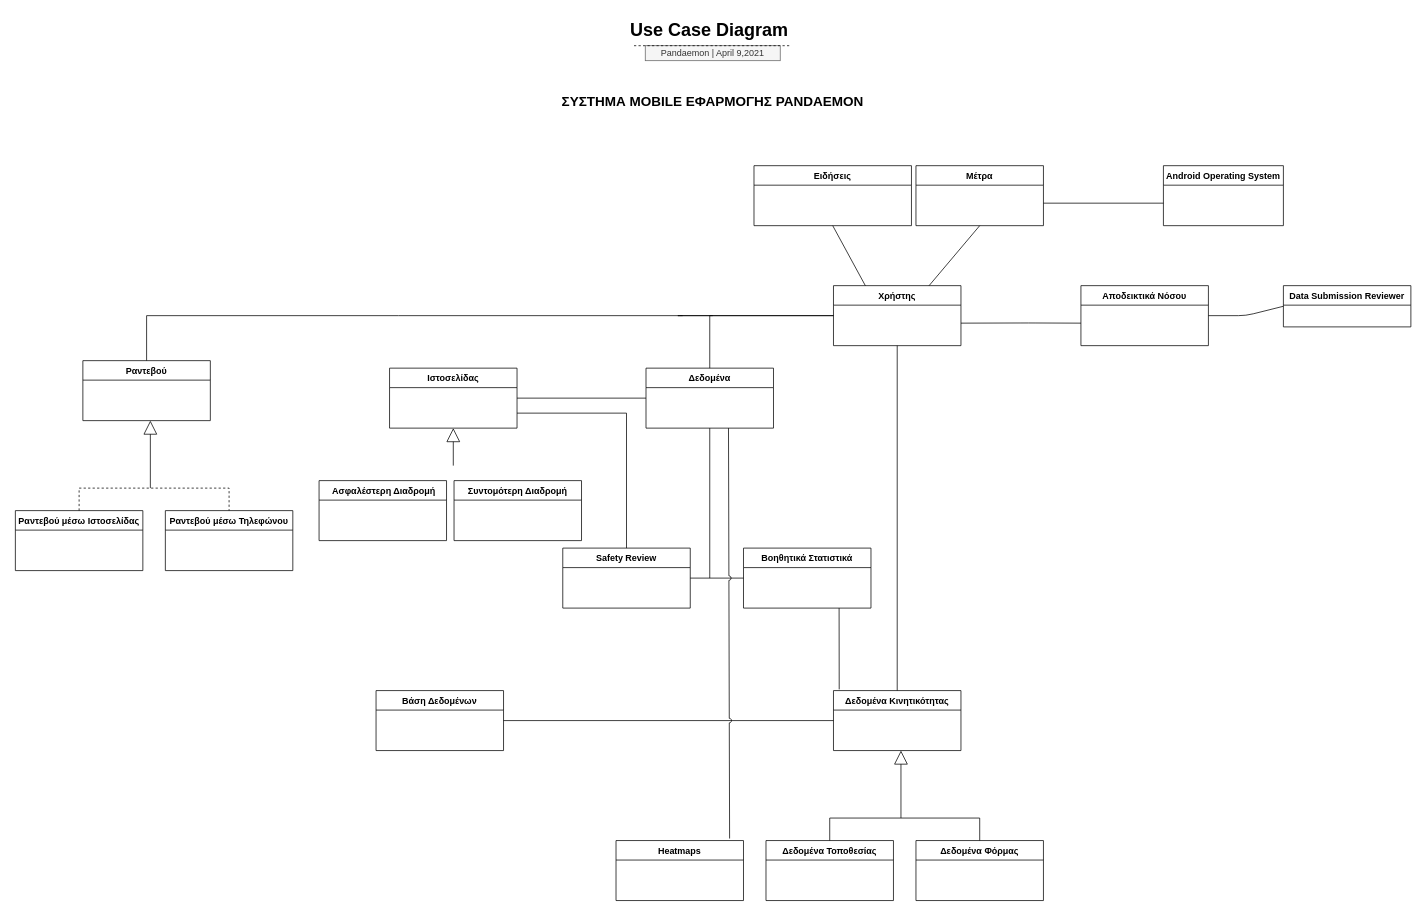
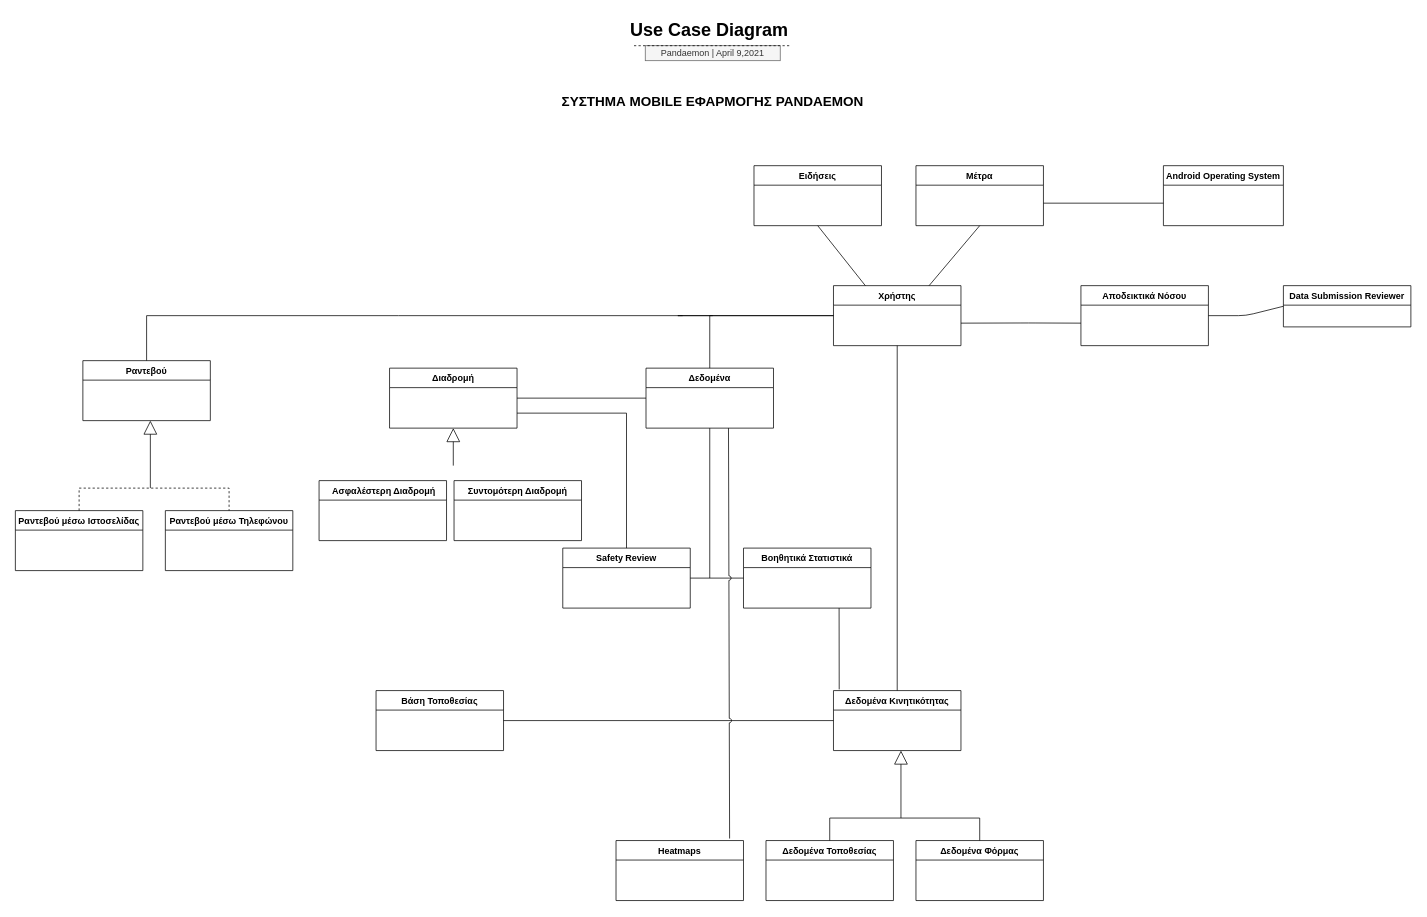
  <mxCell id="0" />
  <mxCell id="1" parent="0" />
  <mxCell id="2" value="" style="endArrow=none;html=1;exitX=0.5;exitY=0;exitDx=0;exitDy=0;rounded=0;strokeWidth=1;entryX=0;entryY=0.5;entryDx=0;entryDy=0;" parent="1" edge="1" target="14" source="21"><mxGeometry width="50" height="50" relative="1" as="geometry"><mxPoint x="576" y="310" as="sourcePoint" /><mxPoint x="1120" y="420" as="targetPoint" /><Array as="points"><mxPoint x="195" y="420" /><mxPoint x="531" y="420" /></Array></mxGeometry></mxCell>
  <mxCell id="3" value="" style="endArrow=none;html=1;exitX=0.75;exitY=0;exitDx=0;exitDy=0;entryX=0.5;entryY=1;entryDx=0;entryDy=0;" parent="1" edge="1" target="11" source="14"><mxGeometry width="50" height="50" relative="1" as="geometry"><mxPoint x="1231" y="370" as="sourcePoint" /><mxPoint x="1281" y="320" as="targetPoint" /></mxGeometry></mxCell>
  <mxCell id="4" value="" style="endArrow=none;html=1;entryX=0;entryY=0.5;entryDx=0;entryDy=0;exitX=1;exitY=0.5;exitDx=0;exitDy=0;" parent="1" source="19" target="15" edge="1"><mxGeometry width="50" height="50" relative="1" as="geometry"><mxPoint x="1611" y="430" as="sourcePoint" /><mxPoint x="1691" y="380" as="targetPoint" /><Array as="points"><mxPoint x="1661" y="420" /></Array></mxGeometry></mxCell>
  <mxCell id="5" value="&lt;h2&gt;ΣΥΣΤΗΜΑ ΜΟΒILE ΕΦΑΡΜΟΓΗΣ PANDAEMON&lt;/h2&gt;" style="text;html=1;strokeColor=none;fillColor=none;align=center;verticalAlign=middle;whiteSpace=wrap;rounded=0;" parent="1" vertex="1"><mxGeometry x="730" y="110" width="440" height="50" as="geometry" /></mxCell>
  <mxCell id="6" value="&lt;h1&gt;Use Case Diagram&lt;/h1&gt;" style="text;html=1;strokeColor=none;fillColor=none;spacing=5;spacingTop=-20;whiteSpace=wrap;overflow=hidden;rounded=0;fontFamily=Helvetica;" parent="1" vertex="1"><mxGeometry x="835" y="20" width="230" height="120" as="geometry" /></mxCell>
  <mxCell id="7" value="Pandaemon | April 9,2021" style="text;html=1;strokeColor=#666666;fillColor=#f5f5f5;align=center;verticalAlign=middle;whiteSpace=wrap;rounded=0;fontFamily=Helvetica;fontStyle=0;fontColor=#333333;" parent="1" vertex="1"><mxGeometry x="860" y="60" width="180" height="20" as="geometry" /></mxCell>
  <mxCell id="8" value="" style="endArrow=none;dashed=1;html=1;fontFamily=Helvetica;" parent="1" edge="1"><mxGeometry width="50" height="50" relative="1" as="geometry"><mxPoint x="845" y="60" as="sourcePoint" /><mxPoint x="1055" y="60" as="targetPoint" /></mxGeometry></mxCell>
- <mxCell id="9" value="Ειδήσεις" style="swimlane;fontStyle=1;childLayout=stackLayout;horizontal=1;startSize=26;fillColor=none;horizontalStack=0;resizeParent=1;resizeParentMax=0;resizeLast=0;collapsible=1;marginBottom=0;" parent="1" vertex="1"><mxGeometry x="1005" y="220" width="210" height="80" as="geometry" /></mxCell>
+ <mxCell id="9" value="Ειδήσεις" style="swimlane;fontStyle=1;childLayout=stackLayout;horizontal=1;startSize=26;fillColor=none;horizontalStack=0;resizeParent=1;resizeParentMax=0;resizeLast=0;collapsible=1;marginBottom=0;" parent="1" vertex="1"><mxGeometry x="1005" y="220" width="170" height="80" as="geometry" /></mxCell>
  <mxCell id="10" value="Android Operating System" style="swimlane;fontStyle=1;childLayout=stackLayout;horizontal=1;startSize=26;fillColor=none;horizontalStack=0;resizeParent=1;resizeParentMax=0;resizeLast=0;collapsible=1;marginBottom=0;" parent="1" vertex="1"><mxGeometry x="1551" y="220" width="160" height="80" as="geometry" /></mxCell>
  <mxCell id="11" value="Μέτρα" style="swimlane;fontStyle=1;childLayout=stackLayout;horizontal=1;startSize=26;fillColor=none;horizontalStack=0;resizeParent=1;resizeParentMax=0;resizeLast=0;collapsible=1;marginBottom=0;" parent="1" vertex="1"><mxGeometry x="1221" y="220" width="170" height="80" as="geometry" /></mxCell>
- <mxCell id="12" value="Ιστοσελίδας" style="swimlane;fontStyle=1;childLayout=stackLayout;horizontal=1;startSize=26;fillColor=none;horizontalStack=0;resizeParent=1;resizeParentMax=0;resizeLast=0;collapsible=1;marginBottom=0;" parent="1" vertex="1"><mxGeometry x="519" y="490" width="170" height="80" as="geometry" /></mxCell>
+ <mxCell id="12" value="Διαδρομή" style="swimlane;fontStyle=1;childLayout=stackLayout;horizontal=1;startSize=26;fillColor=none;horizontalStack=0;resizeParent=1;resizeParentMax=0;resizeLast=0;collapsible=1;marginBottom=0;" parent="1" vertex="1"><mxGeometry x="519" y="490" width="170" height="80" as="geometry" /></mxCell>
  <mxCell id="13" value="Δεδομένα" style="swimlane;fontStyle=1;childLayout=stackLayout;horizontal=1;startSize=26;fillColor=none;horizontalStack=0;resizeParent=1;resizeParentMax=0;resizeLast=0;collapsible=1;marginBottom=0;" parent="1" vertex="1"><mxGeometry x="861" y="490" width="170" height="80" as="geometry" /></mxCell>
  <mxCell id="14" value="Χρήστης" style="swimlane;fontStyle=1;childLayout=stackLayout;horizontal=1;startSize=26;fillColor=none;horizontalStack=0;resizeParent=1;resizeParentMax=0;resizeLast=0;collapsible=1;marginBottom=0;" parent="1" vertex="1"><mxGeometry x="1111" y="380" width="170" height="80" as="geometry" /></mxCell>
  <mxCell id="15" value="Data Submission Reviewer" style="swimlane;fontStyle=1;childLayout=stackLayout;horizontal=1;startSize=26;fillColor=none;horizontalStack=0;resizeParent=1;resizeParentMax=0;resizeLast=0;collapsible=1;marginBottom=0;" parent="1" vertex="1"><mxGeometry x="1711" y="380" width="170" height="55" as="geometry" /></mxCell>
  <mxCell id="16" value="Συντομότερη Διαδρομή" style="swimlane;fontStyle=1;childLayout=stackLayout;horizontal=1;startSize=26;fillColor=none;horizontalStack=0;resizeParent=1;resizeParentMax=0;resizeLast=0;collapsible=1;marginBottom=0;" parent="1" vertex="1"><mxGeometry x="605" y="640" width="170" height="80" as="geometry" /></mxCell>
  <mxCell id="17" value="Safety Review" style="swimlane;fontStyle=1;childLayout=stackLayout;horizontal=1;startSize=26;fillColor=none;horizontalStack=0;resizeParent=1;resizeParentMax=0;resizeLast=0;collapsible=1;marginBottom=0;" parent="1" vertex="1"><mxGeometry x="750" y="730" width="170" height="80" as="geometry" /></mxCell>
  <mxCell id="18" value=" Ασφαλέστερη Διαδρομή" style="swimlane;fontStyle=1;childLayout=stackLayout;horizontal=1;startSize=26;fillColor=none;horizontalStack=0;resizeParent=1;resizeParentMax=0;resizeLast=0;collapsible=1;marginBottom=0;" parent="1" vertex="1"><mxGeometry x="425" y="640" width="170" height="80" as="geometry" /></mxCell>
  <mxCell id="19" value="Αποδεικτικά Νόσου" style="swimlane;fontStyle=1;childLayout=stackLayout;horizontal=1;startSize=26;fillColor=none;horizontalStack=0;resizeParent=1;resizeParentMax=0;resizeLast=0;collapsible=1;marginBottom=0;" parent="1" vertex="1"><mxGeometry x="1441" y="380" width="170" height="80" as="geometry" /></mxCell>
- <mxCell id="20" value="Βάση Δεδομένων" style="swimlane;fontStyle=1;childLayout=stackLayout;horizontal=1;startSize=26;fillColor=none;horizontalStack=0;resizeParent=1;resizeParentMax=0;resizeLast=0;collapsible=1;marginBottom=0;" parent="1" vertex="1"><mxGeometry x="501" y="920" width="170" height="80" as="geometry" /></mxCell>
+ <mxCell id="20" value="Βάση Τοποθεσίας" style="swimlane;fontStyle=1;childLayout=stackLayout;horizontal=1;startSize=26;fillColor=none;horizontalStack=0;resizeParent=1;resizeParentMax=0;resizeLast=0;collapsible=1;marginBottom=0;" parent="1" vertex="1"><mxGeometry x="501" y="920" width="170" height="80" as="geometry" /></mxCell>
  <mxCell id="21" value="Ραντεβού" style="swimlane;fontStyle=1;childLayout=stackLayout;horizontal=1;startSize=26;fillColor=none;horizontalStack=0;resizeParent=1;resizeParentMax=0;resizeLast=0;collapsible=1;marginBottom=0;" vertex="1" parent="1"><mxGeometry x="110" y="480" width="170" height="80" as="geometry" /></mxCell>
  <mxCell id="22" value="Ραντεβού μέσω Ιστοσελίδας" style="swimlane;fontStyle=1;childLayout=stackLayout;horizontal=1;startSize=26;fillColor=none;horizontalStack=0;resizeParent=1;resizeParentMax=0;resizeLast=0;collapsible=1;marginBottom=0;" vertex="1" parent="1"><mxGeometry x="20" y="680" width="170" height="80" as="geometry" /></mxCell>
  <mxCell id="23" value="Ραντεβού μέσω Τηλεφώνου" style="swimlane;fontStyle=1;childLayout=stackLayout;horizontal=1;startSize=26;fillColor=none;horizontalStack=0;resizeParent=1;resizeParentMax=0;resizeLast=0;collapsible=1;marginBottom=0;" vertex="1" parent="1"><mxGeometry x="220" y="680" width="170" height="80" as="geometry" /></mxCell>
  <mxCell id="24" value="" style="endArrow=block;endSize=16;endFill=0;html=1;" edge="1" parent="1"><mxGeometry width="160" relative="1" as="geometry"><mxPoint x="200" y="650" as="sourcePoint" /><mxPoint x="200" y="560" as="targetPoint" /><Array as="points" /></mxGeometry></mxCell>
  <mxCell id="25" value="" style="endArrow=none;html=1;entryX=0.5;entryY=0;entryDx=0;entryDy=0;exitX=0.5;exitY=0;exitDx=0;exitDy=0;rounded=0;dashed=1;" edge="1" parent="1" source="22" target="23"><mxGeometry width="50" height="50" relative="1" as="geometry"><mxPoint x="90" y="650" as="sourcePoint" /><mxPoint x="300" y="650" as="targetPoint" /><Array as="points"><mxPoint x="105" y="650" /><mxPoint x="200" y="650" /><mxPoint x="305" y="650" /></Array></mxGeometry></mxCell>
  <mxCell id="26" value="" style="endArrow=none;html=1;" edge="1" parent="1"><mxGeometry width="50" height="50" relative="1" as="geometry"><mxPoint x="1281" y="430" as="sourcePoint" /><mxPoint x="1441" y="430" as="targetPoint" /><Array as="points"><mxPoint x="1371" y="429.76" /></Array></mxGeometry></mxCell>
  <mxCell id="27" value="Δεδομένα Κινητικότητας" style="swimlane;fontStyle=1;childLayout=stackLayout;horizontal=1;startSize=26;fillColor=none;horizontalStack=0;resizeParent=1;resizeParentMax=0;resizeLast=0;collapsible=1;marginBottom=0;" vertex="1" parent="1"><mxGeometry x="1111" y="920" width="170" height="80" as="geometry" /></mxCell>
  <mxCell id="28" value="Δεδομένα Τοποθεσίας" style="swimlane;fontStyle=1;childLayout=stackLayout;horizontal=1;startSize=26;fillColor=none;horizontalStack=0;resizeParent=1;resizeParentMax=0;resizeLast=0;collapsible=1;marginBottom=0;" vertex="1" parent="1"><mxGeometry x="1021" y="1120" width="170" height="80" as="geometry" /></mxCell>
  <mxCell id="29" value="Δεδομένα Φόρμας" style="swimlane;fontStyle=1;childLayout=stackLayout;horizontal=1;startSize=26;fillColor=none;horizontalStack=0;resizeParent=1;resizeParentMax=0;resizeLast=0;collapsible=1;marginBottom=0;" vertex="1" parent="1"><mxGeometry x="1221" y="1120" width="170" height="80" as="geometry" /></mxCell>
  <mxCell id="30" value="" style="endArrow=block;endSize=16;endFill=0;html=1;" edge="1" parent="1"><mxGeometry width="160" relative="1" as="geometry"><mxPoint x="1201" y="1090" as="sourcePoint" /><mxPoint x="1201" y="1000" as="targetPoint" /><Array as="points" /></mxGeometry></mxCell>
  <mxCell id="31" value="" style="endArrow=none;html=1;entryX=0.5;entryY=0;entryDx=0;entryDy=0;exitX=0.5;exitY=0;exitDx=0;exitDy=0;rounded=0;" edge="1" parent="1" source="28" target="29"><mxGeometry width="50" height="50" relative="1" as="geometry"><mxPoint x="1091" y="1090" as="sourcePoint" /><mxPoint x="1301" y="1090" as="targetPoint" /><Array as="points"><mxPoint x="1106" y="1090" /><mxPoint x="1201" y="1090" /><mxPoint x="1306" y="1090" /></Array></mxGeometry></mxCell>
  <mxCell id="32" value="" style="endArrow=none;html=1;entryX=0.5;entryY=0;entryDx=0;entryDy=0;exitX=0.5;exitY=1;exitDx=0;exitDy=0;" edge="1" parent="1" source="14" target="27"><mxGeometry width="50" height="50" relative="1" as="geometry"><mxPoint x="1066" y="799.74" as="sourcePoint" /><mxPoint x="1226" y="799.74" as="targetPoint" /><Array as="points" /></mxGeometry></mxCell>
  <mxCell id="33" value="" style="endArrow=none;html=1;exitX=0;exitY=0.5;exitDx=0;exitDy=0;" edge="1" parent="1" source="27"><mxGeometry width="50" height="50" relative="1" as="geometry"><mxPoint x="855.5" y="880" as="sourcePoint" /><mxPoint x="671" y="960" as="targetPoint" /><Array as="points" /></mxGeometry></mxCell>
  <mxCell id="34" value="Heatmaps" style="swimlane;fontStyle=1;childLayout=stackLayout;horizontal=1;startSize=26;fillColor=none;horizontalStack=0;resizeParent=1;resizeParentMax=0;resizeLast=0;collapsible=1;marginBottom=0;" vertex="1" parent="1"><mxGeometry x="821" y="1120" width="170" height="80" as="geometry" /></mxCell>
  <mxCell id="35" value="Βοηθητικά Στατιστικά" style="swimlane;fontStyle=1;childLayout=stackLayout;horizontal=1;startSize=26;fillColor=none;horizontalStack=0;resizeParent=1;resizeParentMax=0;resizeLast=0;collapsible=1;marginBottom=0;" vertex="1" parent="1"><mxGeometry x="991" y="730" width="170" height="80" as="geometry" /></mxCell>
  <mxCell id="36" value="" style="endArrow=none;html=1;exitX=0.75;exitY=1;exitDx=0;exitDy=0;entryX=0.045;entryY=-0.02;entryDx=0;entryDy=0;entryPerimeter=0;" edge="1" parent="1" source="35" target="27"><mxGeometry width="50" height="50" relative="1" as="geometry"><mxPoint x="1141" y="750" as="sourcePoint" /><mxPoint x="1121" y="921" as="targetPoint" /><Array as="points" /></mxGeometry></mxCell>
  <mxCell id="37" value="" style="endArrow=none;html=1;entryX=0;entryY=0.5;entryDx=0;entryDy=0;exitX=1;exitY=0.5;exitDx=0;exitDy=0;" edge="1" parent="1" source="17" target="35"><mxGeometry width="50" height="50" relative="1" as="geometry"><mxPoint x="931" y="710" as="sourcePoint" /><mxPoint x="981" y="670" as="targetPoint" /></mxGeometry></mxCell>
  <mxCell id="38" value="" style="endArrow=none;html=1;entryX=0.5;entryY=1;entryDx=0;entryDy=0;" edge="1" parent="1" target="13"><mxGeometry width="50" height="50" relative="1" as="geometry"><mxPoint x="946" y="770" as="sourcePoint" /><mxPoint x="961" y="630.24" as="targetPoint" /><Array as="points" /></mxGeometry></mxCell>
  <mxCell id="39" value="" style="endArrow=none;html=1;exitX=0.891;exitY=-0.034;exitDx=0;exitDy=0;exitPerimeter=0;strokeWidth=1;rounded=1;jumpStyle=arc;" edge="1" parent="1" source="34"><mxGeometry width="50" height="50" relative="1" as="geometry"><mxPoint x="971" y="830" as="sourcePoint" /><mxPoint x="971" y="570" as="targetPoint" /></mxGeometry></mxCell>
  <mxCell id="40" value="" style="endArrow=none;html=1;entryX=0;entryY=0.5;entryDx=0;entryDy=0;exitX=0.5;exitY=0;exitDx=0;exitDy=0;rounded=0;" edge="1" parent="1" source="13" target="14"><mxGeometry width="50" height="50" relative="1" as="geometry"><mxPoint x="1041" y="550" as="sourcePoint" /><mxPoint x="1041" y="410" as="targetPoint" /><Array as="points"><mxPoint x="946" y="420" /></Array></mxGeometry></mxCell>
  <mxCell id="41" value="" style="endArrow=none;html=1;" edge="1" parent="1"><mxGeometry width="50" height="50" relative="1" as="geometry"><mxPoint x="910" y="420" as="sourcePoint" /><mxPoint x="950" y="420" as="targetPoint" /><Array as="points"><mxPoint x="900" y="420" /></Array></mxGeometry></mxCell>
  <mxCell id="42" value="" style="endArrow=none;html=1;entryX=0;entryY=0.5;entryDx=0;entryDy=0;exitX=1;exitY=0.5;exitDx=0;exitDy=0;" edge="1" parent="1" source="12" target="13"><mxGeometry width="50" height="50" relative="1" as="geometry"><mxPoint x="695" y="529.74" as="sourcePoint" /><mxPoint x="855" y="529.74" as="targetPoint" /><Array as="points" /></mxGeometry></mxCell>
  <mxCell id="43" value="" style="endArrow=none;html=1;entryX=0.5;entryY=1;entryDx=0;entryDy=0;exitX=0.25;exitY=0;exitDx=0;exitDy=0;" edge="1" parent="1" source="14" target="9"><mxGeometry width="50" height="50" relative="1" as="geometry"><mxPoint x="1061" y="370" as="sourcePoint" /><mxPoint x="1111" y="320" as="targetPoint" /></mxGeometry></mxCell>
  <mxCell id="44" value="" style="endArrow=none;html=1;" edge="1" parent="1"><mxGeometry width="50" height="50" relative="1" as="geometry"><mxPoint x="1391" y="270" as="sourcePoint" /><mxPoint x="1551" y="270" as="targetPoint" /></mxGeometry></mxCell>
  <mxCell id="45" value="" style="endArrow=none;html=1;entryX=0.5;entryY=0;entryDx=0;entryDy=0;exitX=1;exitY=0.75;exitDx=0;exitDy=0;rounded=0;" edge="1" parent="1" source="12" target="17"><mxGeometry width="50" height="50" relative="1" as="geometry"><mxPoint x="835" y="550" as="sourcePoint" /><mxPoint x="907" y="600" as="targetPoint" /><Array as="points"><mxPoint x="835" y="550" /></Array></mxGeometry></mxCell>
  <mxCell id="46" value="" style="endArrow=block;endSize=16;endFill=0;html=1;entryX=0.5;entryY=1;entryDx=0;entryDy=0;" edge="1" parent="1" target="12"><mxGeometry width="160" relative="1" as="geometry"><mxPoint x="604" y="620" as="sourcePoint" /><mxPoint x="603.71" y="580" as="targetPoint" /><Array as="points" /></mxGeometry></mxCell>
